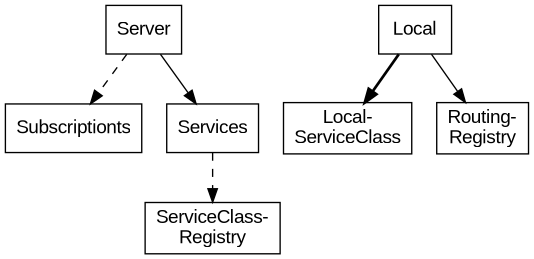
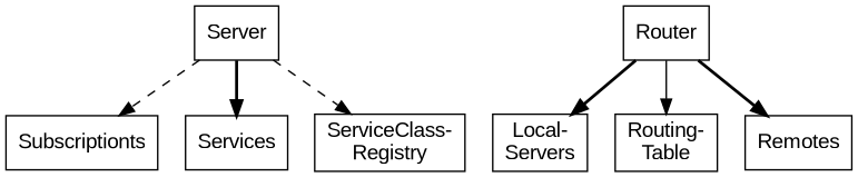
  digraph {
    fontname="Liberation Sans"
    node [fontname="Liberation Sans" shape=box]
    edge [fontname="Liberation Sans" style=dashed]
    n1 [label=Server]
    n2 [label=Subscriptionts]
    n3 [label=Services]
    n4 [label="ServiceClass-\nRegistry"]
-   n5 [label=Local]
-   n6 [label="Local-\nServiceClass"]
-   n7 [label="Routing-\nRegistry"]
+   n5 [label=Router]
+   n6 [label="Local-\nServers"]
+   n7 [label="Routing-\nTable"]
+   n8 [label=Remotes]
    n1 -> n2
-   n1 -> n3 [style=solid]
-   n3 -> n4
+   n1 -> n3 [style=bold]
+   n1 -> n4
    n5 -> n6 [style=bold]
    n5 -> n7 [style=solid]
+   n5 -> n8 [style=bold]
  }
